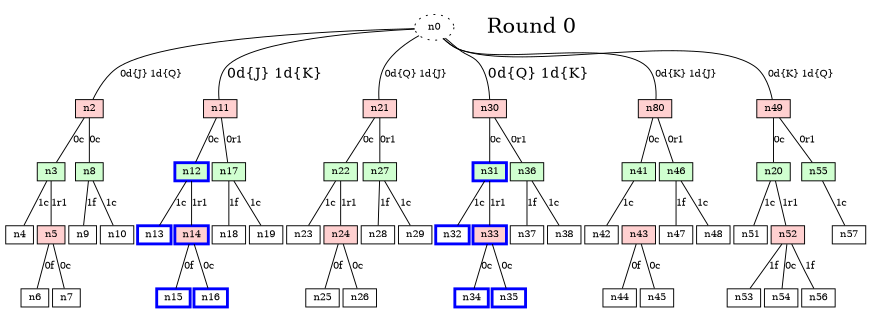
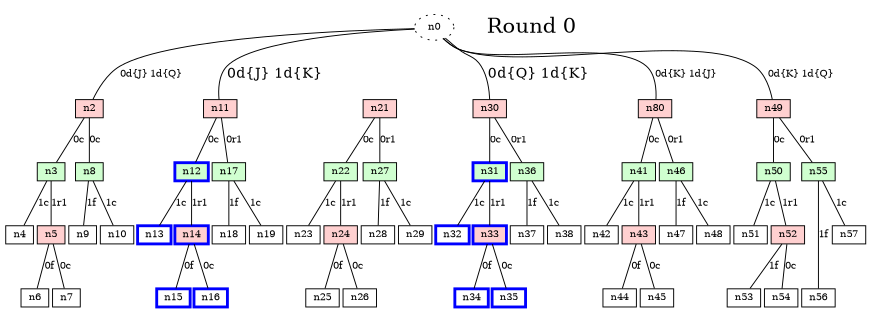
  digraph {
    fontname=arial
    fontsize=10
    labeljust=l
    labelloc=t
    nodesep=0.05
    node [fillcolor="#FFFFFF" fontsize=10 shape=box style=filled]
    edge [arrowhead=none fontsize=10]
    n0 [height=0.2 shape=ellipse style="filled, dotted" width=0.3]
    round0 [fontsize=22 height=0.2 label="Round 0" peripheries=0 style=bold width=0.3 fillcolor="" shape=""]
    n2 [fillcolor="#FFD0D0" height=0.2 width=0.3]
    n11 [fillcolor="#FFD0D0" height=0.2 width=0.3]
    n21 [fillcolor="#FFD0D0" height=0.2 width=0.3]
    n30 [fillcolor="#FFD0D0" height=0.2 width=0.3]
    n40 [fillcolor="#FFD0D0" height=0.2 label=n80 width=0.3]
    n49 [fillcolor="#FFD0D0" height=0.2 width=0.3]
    n4 [height=0.2 width=0.3]
    n3 [fillcolor="#D0FFD0" height=0.2 width=0.3]
    n5 [fillcolor="#FFD0D0" height=0.2 width=0.3]
    n6 [height=0.2 width=0.3]
    n7 [height=0.2 width=0.3]
    n8 [fillcolor="#D0FFD0" height=0.2 width=0.3]
    n9 [height=0.2 width=0.3]
    n10 [height=0.2 width=0.3]
    n12 [color="#0000FF" fillcolor="#D0FFD0" height=0.2 penwidth=3 width=0.3]
    n17 [fillcolor="#D0FFD0" height=0.2 width=0.3]
    n22 [fillcolor="#D0FFD0" height=0.2 width=0.3]
    n27 [fillcolor="#D0FFD0" height=0.2 width=0.3]
    n31 [color="#0000FF" fillcolor="#D0FFD0" height=0.2 penwidth=3 width=0.3]
    n36 [fillcolor="#D0FFD0" height=0.2 width=0.3]
    n41 [fillcolor="#D0FFD0" height=0.2 width=0.3]
    n46 [fillcolor="#D0FFD0" height=0.2 width=0.3]
-   n50 [fillcolor="#D0FFD0" height=0.2 width=0.3 label=n20]
+   n50 [fillcolor="#D0FFD0" height=0.2 width=0.3]
    n55 [fillcolor="#D0FFD0" height=0.2 width=0.3]
    n13 [color="#0000FF" height=0.2 penwidth=3 width=0.3]
    n14 [color="#0000FF" fillcolor="#FFD0D0" height=0.2 penwidth=3 width=0.3]
    n15 [color="#0000FF" height=0.2 penwidth=3 width=0.3]
    n16 [color="#0000FF" height=0.2 penwidth=3 width=0.3]
    n18 [height=0.2 width=0.3]
    n19 [height=0.2 width=0.3]
    n23 [height=0.2 width=0.3]
    n24 [fillcolor="#FFD0D0" height=0.2 width=0.3]
    n25 [height=0.2 width=0.3]
    n26 [height=0.2 width=0.3]
    n28 [height=0.2 width=0.3]
    n29 [height=0.2 width=0.3]
    n32 [color="#0000FF" height=0.2 penwidth=3 width=0.3]
    n33 [color="#0000FF" fillcolor="#FFD0D0" height=0.2 penwidth=3 width=0.3]
    n34 [color="#0000FF" height=0.2 penwidth=3 width=0.3]
    n35 [color="#0000FF" height=0.2 penwidth=3 width=0.3]
    n37 [height=0.2 width=0.3]
    n38 [height=0.2 width=0.3]
    n42 [height=0.2 width=0.3]
    n43 [fillcolor="#FFD0D0" height=0.2 width=0.3]
    n44 [height=0.2 width=0.3]
    n45 [height=0.2 width=0.3]
    n47 [height=0.2 width=0.3]
    n48 [height=0.2 width=0.3]
    n51 [height=0.2 width=0.3]
    n52 [fillcolor="#FFD0D0" height=0.2 width=0.3]
    n53 [height=0.2 width=0.3]
    n54 [height=0.2 width=0.3]
    n56 [height=0.2 width=0.3]
    n57 [height=0.2 width=0.3]
    subgraph sub_1 {
      rank=same
      n0
      round0
    }
    n0 -> n2 [label="0d{J} 1d{Q}             "]
    n0 -> n11 [label=<<FONT POINT-SIZE="15">0d{J} 1d{K}             </FONT>>]
-   n0 -> n21 [label="0d{Q} 1d{J}             "]
    n0 -> n30 [label=<<FONT POINT-SIZE="15">0d{Q} 1d{K}             </FONT>>]
    n0 -> n40 [label="0d{K} 1d{J}             "]
    n0 -> n49 [label="0d{K} 1d{Q}             "]
    n2 -> n3 [label="0c"]
    n2 -> n8 [label="0c"]
    n11 -> n12 [label="0c"]
    n11 -> n17 [label="0r1"]
    n21 -> n22 [label="0c"]
    n21 -> n27 [label="0r1"]
    n30 -> n31 [label="0c"]
    n30 -> n36 [label="0r1"]
    n40 -> n41 [label="0c"]
    n40 -> n46 [label="0r1"]
    n49 -> n50 [label="0c"]
    n49 -> n55 [label="0r1"]
    n3 -> n4 [label="1c"]
    n3 -> n5 [label="1r1"]
    n5 -> n6 [label="0f"]
    n5 -> n7 [label="0c"]
    n8 -> n9 [label="1f"]
    n8 -> n10 [label="1c"]
    n12 -> n13 [label="1c"]
    n12 -> n14 [label="1r1"]
    n17 -> n18 [label="1f"]
    n17 -> n19 [label="1c"]
    n22 -> n23 [label="1c"]
    n22 -> n24 [label="1r1"]
    n27 -> n28 [label="1f"]
    n27 -> n29 [label="1c"]
    n31 -> n32 [label="1c"]
    n31 -> n33 [label="1r1"]
    n36 -> n37 [label="1f"]
    n36 -> n38 [label="1c"]
    n41 -> n42 [label="1c"]
+   n41 -> n43 [label="1r1"]
    n46 -> n47 [label="1f"]
    n46 -> n48 [label="1c"]
    n50 -> n51 [label="1c"]
    n50 -> n52 [label="1r1"]
-   n52 -> n56 [label="1f"]
+   n55 -> n56 [label="1f"]
    n55 -> n57 [label="1c"]
    n14 -> n15 [label="0f"]
    n14 -> n16 [label="0c"]
    n24 -> n25 [label="0f"]
    n24 -> n26 [label="0c"]
-   n33 -> n34 [label="0c"]
+   n33 -> n34 [label="0f"]
    n33 -> n35 [label="0c"]
    n43 -> n44 [label="0f"]
    n43 -> n45 [label="0c"]
    n52 -> n53 [label="1f"]
    n52 -> n54 [label="0c"]
  }
